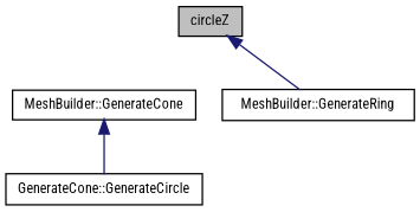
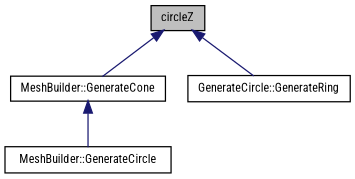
  digraph {
    fontname="Roboto Condensed"
    rankdir=TB
    node [color=black fontname="Roboto Condensed" fontsize=10 shape=record]
    edge [color=midnightblue dir=back fontname="Roboto Condensed" fontsize=10 labelfontname=Helvetica labelfontsize=10 style=solid]
    n1 [fillcolor=grey75 fontcolor=black height=0.2 label=circleZ style=filled width=0.4]
    n2 [height=0.2 label="MeshBuilder::GenerateCone" width=0.4]
-   n3 [height=0.2 label="MeshBuilder::GenerateRing" width=0.4]
-   n4 [height=0.2 label="GenerateCone::GenerateCircle" width=0.4]
+   n3 [height=0.2 label="GenerateCircle::GenerateRing" width=0.4]
+   n4 [height=0.2 label="MeshBuilder::GenerateCircle" width=0.4]
+   n1 -> n2
    n1 -> n3
    n2 -> n4
  }
